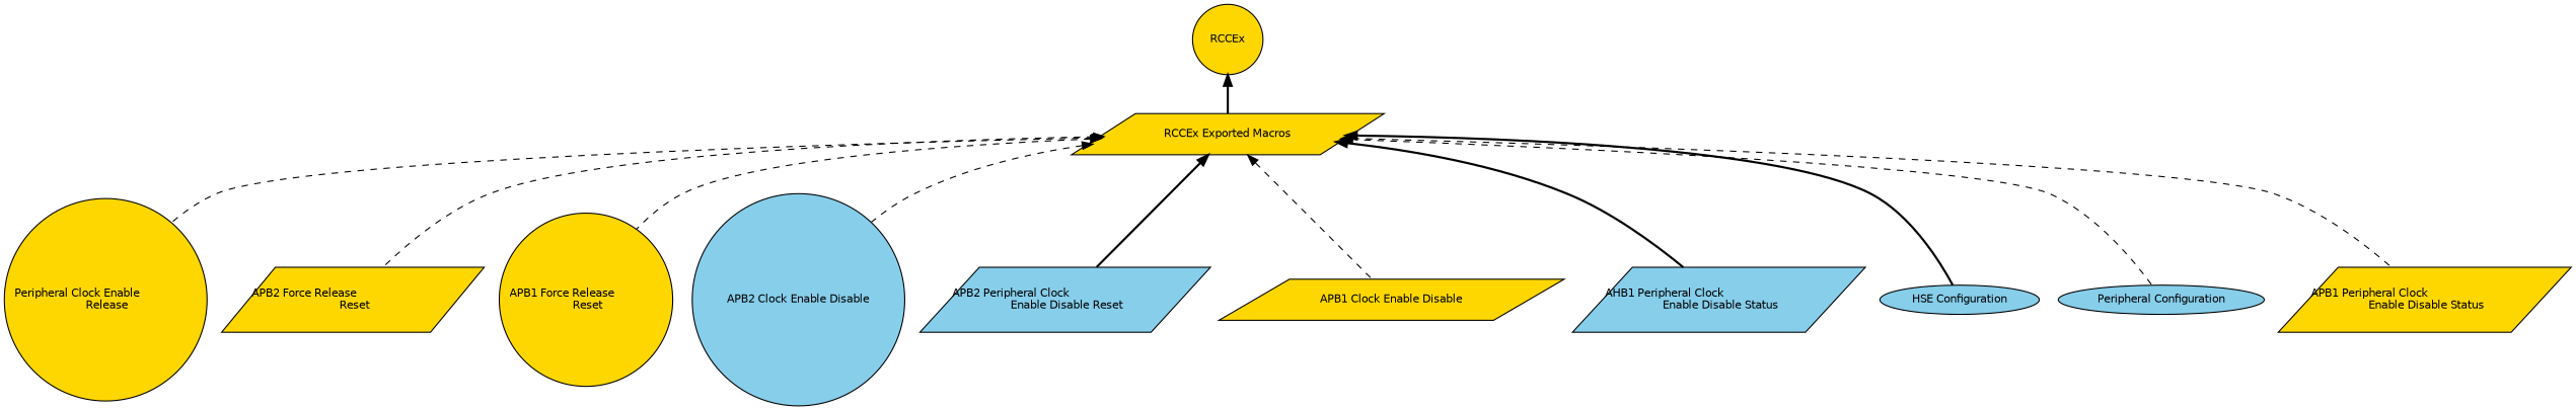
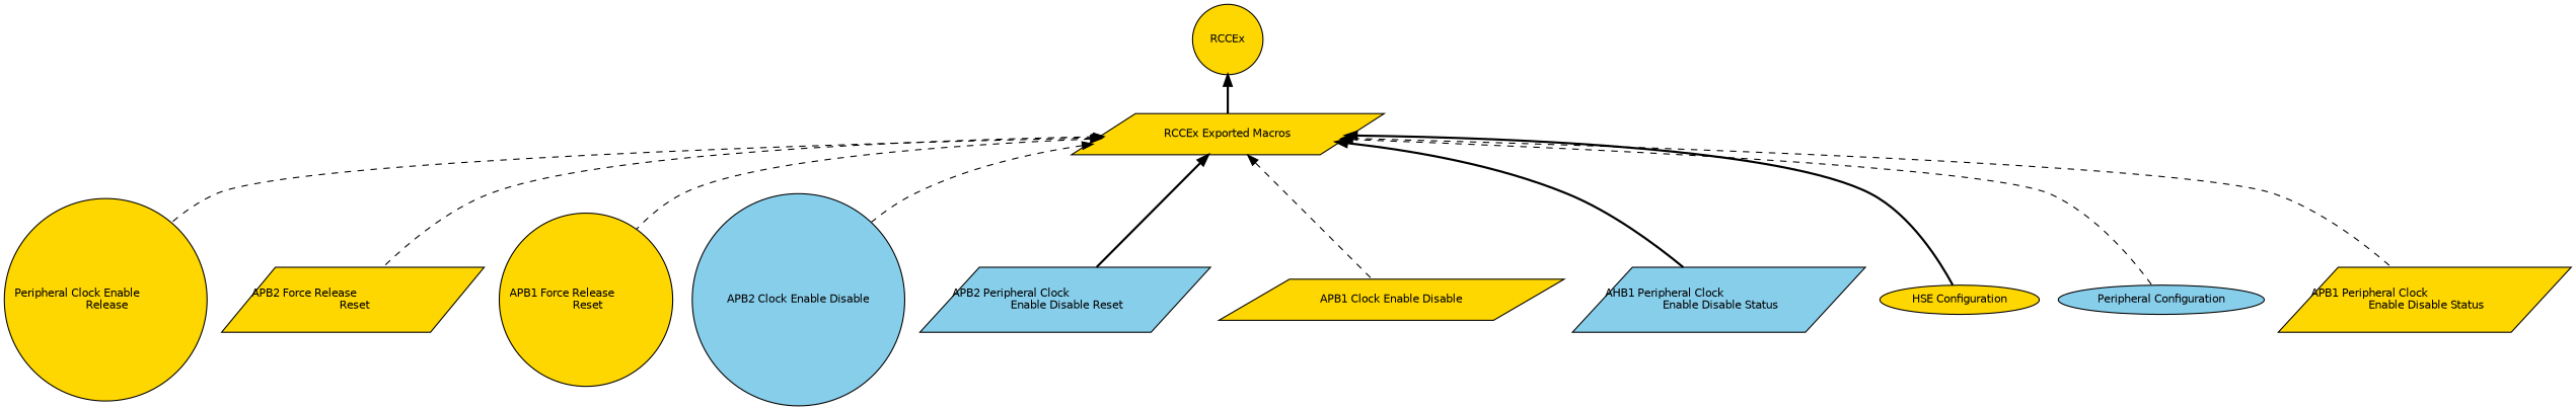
  digraph {
    rankdir=TB
    node [color=black fillcolor=gold fontname=Helvetica fontsize=10 shape=parallelogram style=filled]
    edge [dir=back fontname=Helvetica fontsize=10 labelfontname=Helvetica labelfontsize=10 shape=plaintext style=dashed]
    n1 [fontcolor=black height=0.2 label="RCCEx Exported Macros" width=0.4]
    n2 [height=0.2 label="Peripheral Clock Enable\l Release" shape=circle width=0.4]
    n3 [height=0.2 label="APB2 Force Release\l Reset" width=0.4]
    n4 [height=0.2 label="APB1 Force Release\l Reset" shape=circle width=0.4]
    n5 [fillcolor=skyblue height=0.2 label="APB2 Clock Enable Disable" shape=circle width=0.4]
    n6 [fillcolor=skyblue height=0.2 label="APB2 Peripheral Clock\l Enable Disable Reset" width=0.4]
    n7 [height=0.2 label="APB1 Clock Enable Disable" width=0.4]
    n8 [fillcolor=skyblue height=0.2 label="AHB1 Peripheral Clock\l Enable Disable Status" width=0.4]
-   n9 [fillcolor=skyblue height=0.2 label="HSE Configuration" shape=ellipse width=0.4]
+   n9 [height=0.2 label="HSE Configuration" shape=ellipse width=0.4]
    n10 [fillcolor=skyblue height=0.2 label="Peripheral Configuration" shape=ellipse width=0.4]
    n11 [height=0.2 label="APB1 Peripheral Clock\l Enable Disable Status" width=0.4]
    n12 [height=0.2 label=RCCEx shape=circle width=0.4]
    n1 -> n2
    n1 -> n3
    n1 -> n4
    n1 -> n5
    n1 -> n6 [style=bold]
    n1 -> n7
    n1 -> n8 [style=bold]
    n1 -> n9 [style=bold]
    n1 -> n10
    n1 -> n11
    n12 -> n1 [style=bold]
  }
